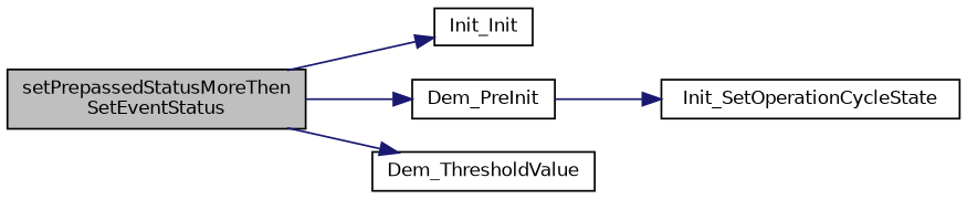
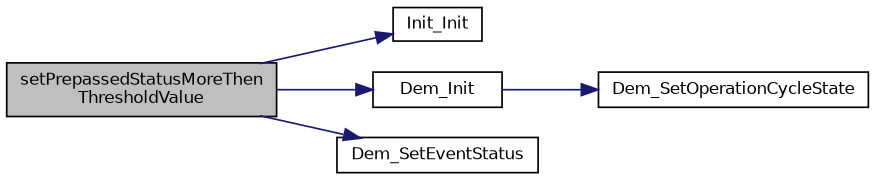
  digraph {
    rankdir=LR
    node [color=black fillcolor=white fontname=Helvetica fontsize=10 shape=record style=filled]
    edge [color=midnightblue fontname=Helvetica fontsize=10 labelfontname=Helvetica labelfontsize=10 style=solid]
-   n1 [fillcolor=grey75 fontcolor=black height=0.2 label="setPrepassedStatusMoreThen\lSetEventStatus" width=0.4]
+   n1 [fillcolor=grey75 fontcolor=black height=0.2 label="setPrepassedStatusMoreThen\lThresholdValue" width=0.4]
    n2 [height=0.2 label=Init_Init width=0.4]
-   n3 [height=0.2 label=Dem_PreInit width=0.4]
-   n4 [height=0.2 label=Dem_ThresholdValue width=0.4]
-   n5 [height=0.2 label=Init_SetOperationCycleState width=0.4]
+   n3 [height=0.2 label=Dem_Init width=0.4]
+   n4 [height=0.2 label=Dem_SetEventStatus width=0.4]
+   n5 [height=0.2 label=Dem_SetOperationCycleState width=0.4]
    n1 -> n2
    n1 -> n3
    n1 -> n4
    n3 -> n5
  }
